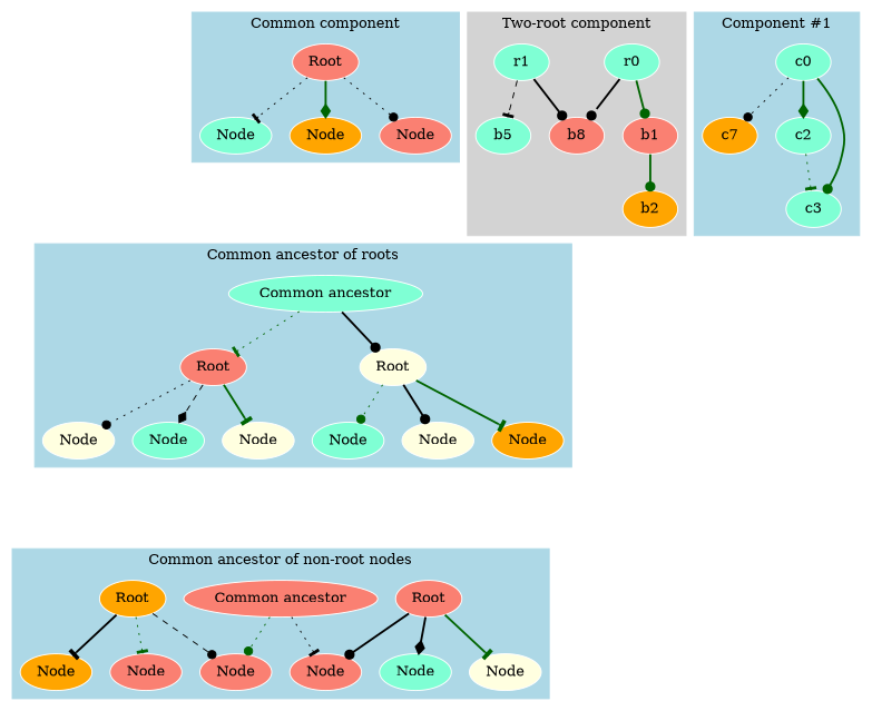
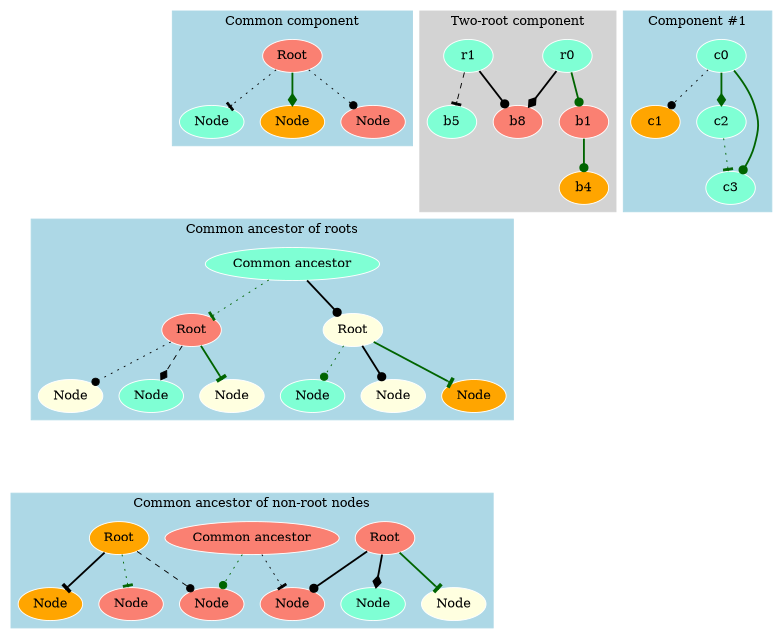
  digraph {
    concentrate=true
    node [color=white fillcolor=aquamarine style=filled]
    edge [style=bold arrowhead=dot color=black]
    n1 [label="Node"]
    n2 [fillcolor=orange label="Node"]
    n3 [fillcolor=salmon label="Node"]
    n4 [fillcolor=salmon label=Root]
    n5 [fillcolor=lightyellow label="Node"]
    n6 [label="Node"]
    n7 [fillcolor=lightyellow label="Node"]
    n8 [label="Node"]
    n9 [fillcolor=lightyellow label="Node"]
    n10 [fillcolor=orange label="Node"]
    n11 [label="Common ancestor"]
    n12 [fillcolor=salmon label=Root]
    n13 [fillcolor=lightyellow label=Root]
    invisible_node_2 [style=invis fillcolor=""]
    n15 [label="Node"]
    n16 [fillcolor=lightyellow label="Node"]
    n17 [fillcolor=salmon label="Node"]
    n18 [fillcolor=orange label="Node"]
    n19 [fillcolor=salmon label="Node"]
    n20 [fillcolor=salmon label="Node"]
    n21 [fillcolor=salmon label="Common ancestor"]
    n22 [fillcolor=salmon label=Root]
    n23 [fillcolor=orange label=Root]
    b1 [fillcolor=salmon]
-   b2 [fillcolor=orange]
+   b2 [fillcolor=orange label=b4]
    n26 [fillcolor=salmon label=b8]
    b5
    r0
    r1
-   c1 [fillcolor=orange label=c7]
+   c1 [fillcolor=orange]
    c2
    c3
    c0
    invisible_node_1 [style=invis fillcolor=""]
    subgraph cluster_1 {
      color=lightblue
      label="Common component"
      style=filled
      n4
      subgraph sub_2 {
        color=lightblue
        label="Simple component"
        style=filled
        n1
        n2
        n3
      }
      subgraph sub_3 {
        color=lightblue
        label="Simple component"
        style=filled
        n1
        n2
        n3
      }
    }
    subgraph cluster_4 {
      color=lightblue
      label="Common ancestor of roots"
      rank=same
      style=filled
      n11
      n12
      n13
      subgraph sub_5 {
        color=lightblue
        label="Common ancestor of roots"
        rank=same
        style=filled
        n5
        n6
        n7
        n8
        n9
        n10
      }
    }
    subgraph cluster_6 {
      rank=same
      style=invis
      invisible_node_2
    }
    subgraph cluster_7 {
      color=lightblue
      label="Common ancestor of non-root nodes"
      rank=same
      style=filled
      n21
      n22
      n23
      subgraph sub_8 {
        color=lightblue
        label="Common ancestor of non-root nodes"
        rank=same
        style=filled
        n15
        n16
        n17
        n18
        n19
        n20
      }
    }
    subgraph cluster_9 {
      color=lightgrey
      label="Two-root component"
      style=filled
      r0
      r1
      subgraph sub_10 {
        color=lightgrey
        label="Two-root component"
        style=filled
        b1
        b2
        n26
      }
      subgraph sub_11 {
        color=lightgrey
        label="Two-root component"
        style=filled
        n26
        b5
      }
    }
    subgraph cluster_12 {
      color=lightblue
      label="Component #1"
      style=filled
      c0
      subgraph sub_13 {
        color=lightblue
        label="Component #1"
        style=filled
        c1
        c2
        c3
      }
      subgraph sub_14 {
        color=lightblue
        label="Component #1"
        style=filled
        c1
        c2
      }
    }
    n2 -> invisible_node_1 [style=invis arrowhead="" color=""]
    n4 -> n1 [arrowhead=tee style=dotted]
    n4 -> n2 [arrowhead=diamond color=darkgreen]
    n4 -> n3 [style=dotted]
    n7 -> invisible_node_2 [style=invis arrowhead="" color=""]
    n8 -> invisible_node_2 [style=invis arrowhead="" color=""]
    n11 -> n12 [arrowhead=tee color=darkgreen style=dotted]
    n11 -> n13
    n12 -> n5 [style=dotted]
    n12 -> n6 [arrowhead=diamond style=dashed]
    n12 -> n7 [arrowhead=tee color=darkgreen]
    n13 -> n8 [color=darkgreen style=dotted]
    n13 -> n9
    n13 -> n10 [arrowhead=tee color=darkgreen]
    invisible_node_2 -> n21 [style=invis arrowhead="" color=""]
    n21 -> n17 [arrowhead=tee style=dotted]
    n21 -> n20 [color=darkgreen style=dotted]
    n22 -> n15 [arrowhead=diamond]
    n22 -> n16 [arrowhead=tee color=darkgreen]
    n22 -> n17
    n23 -> n18 [arrowhead=tee]
    n23 -> n19 [arrowhead=tee color=darkgreen style=dotted]
    n23 -> n20 [style=dashed]
    b1 -> b2 [color=darkgreen]
    r0 -> b1 [color=darkgreen]
-   r0 -> n26
+   r0 -> n26 [arrowhead=diamond]
    r1 -> n26
    r1 -> b5 [arrowhead=tee style=dashed]
    c2 -> c3 [arrowhead=tee color=darkgreen style=dotted]
    c0 -> c1 [style=dotted]
    c0 -> c2 [arrowhead=diamond color=darkgreen]
    c0 -> c3 [color=darkgreen]
    invisible_node_1 -> n11 [style=invis arrowhead="" color=""]
  }
